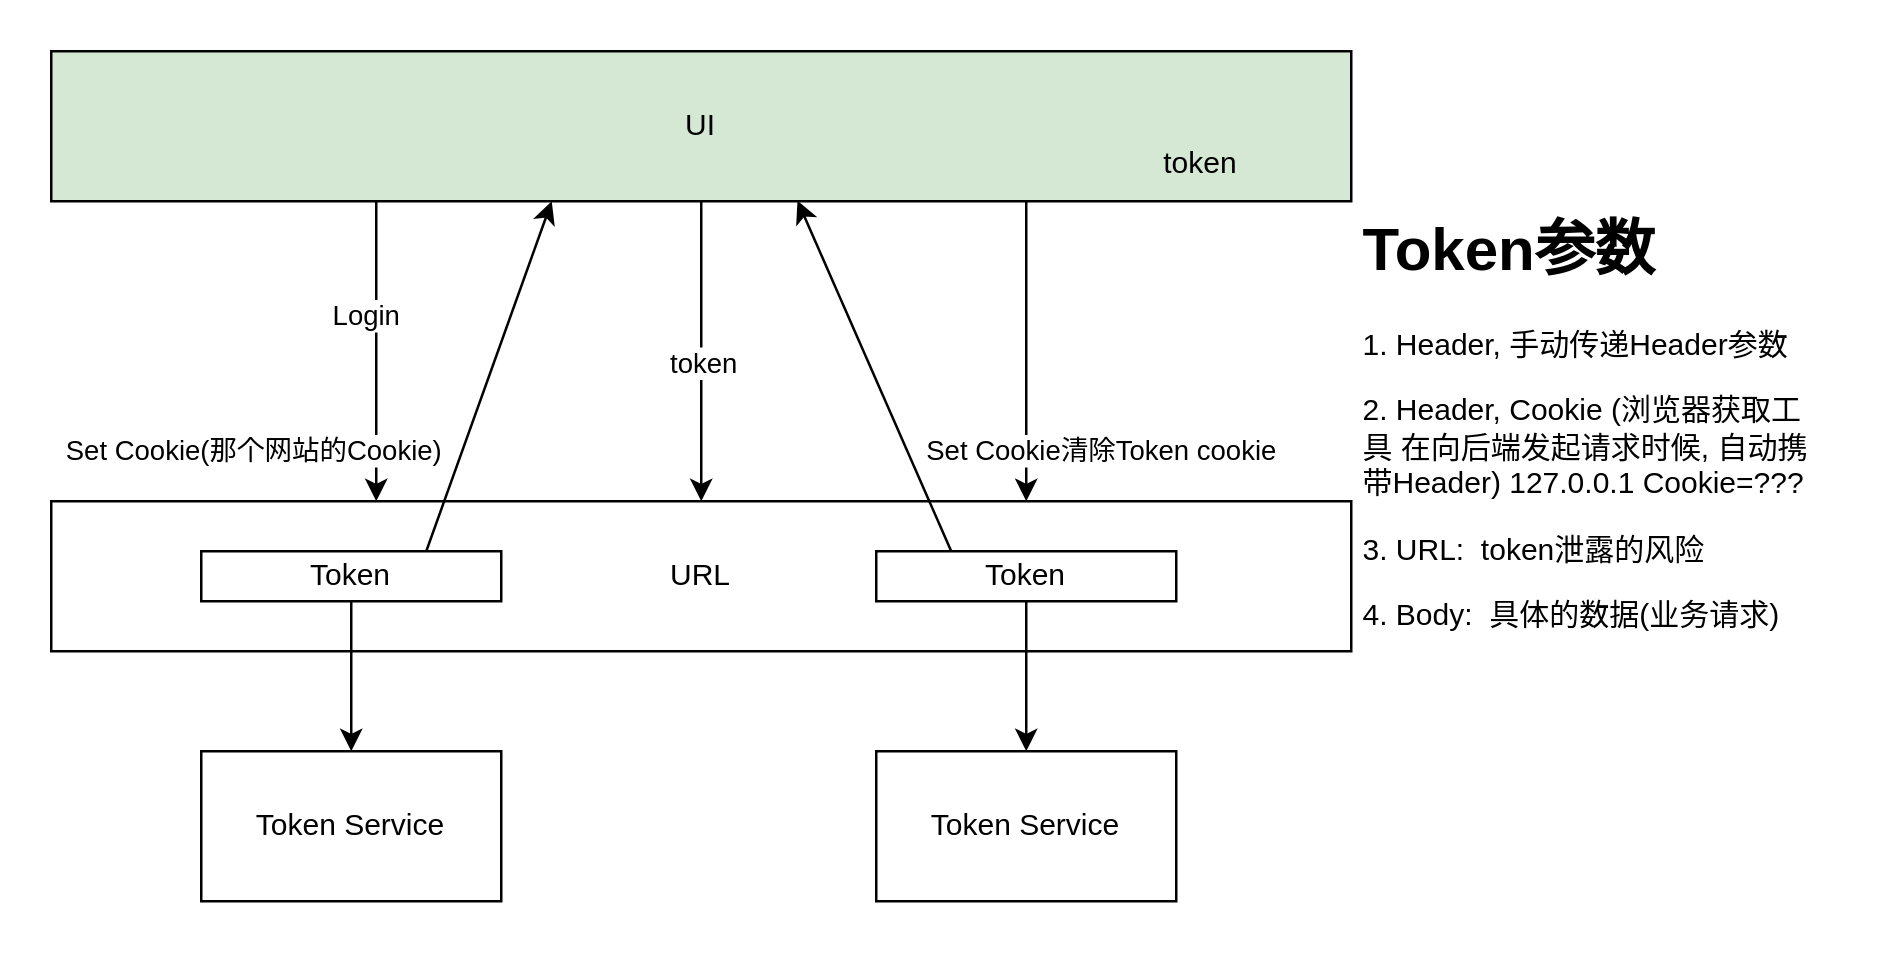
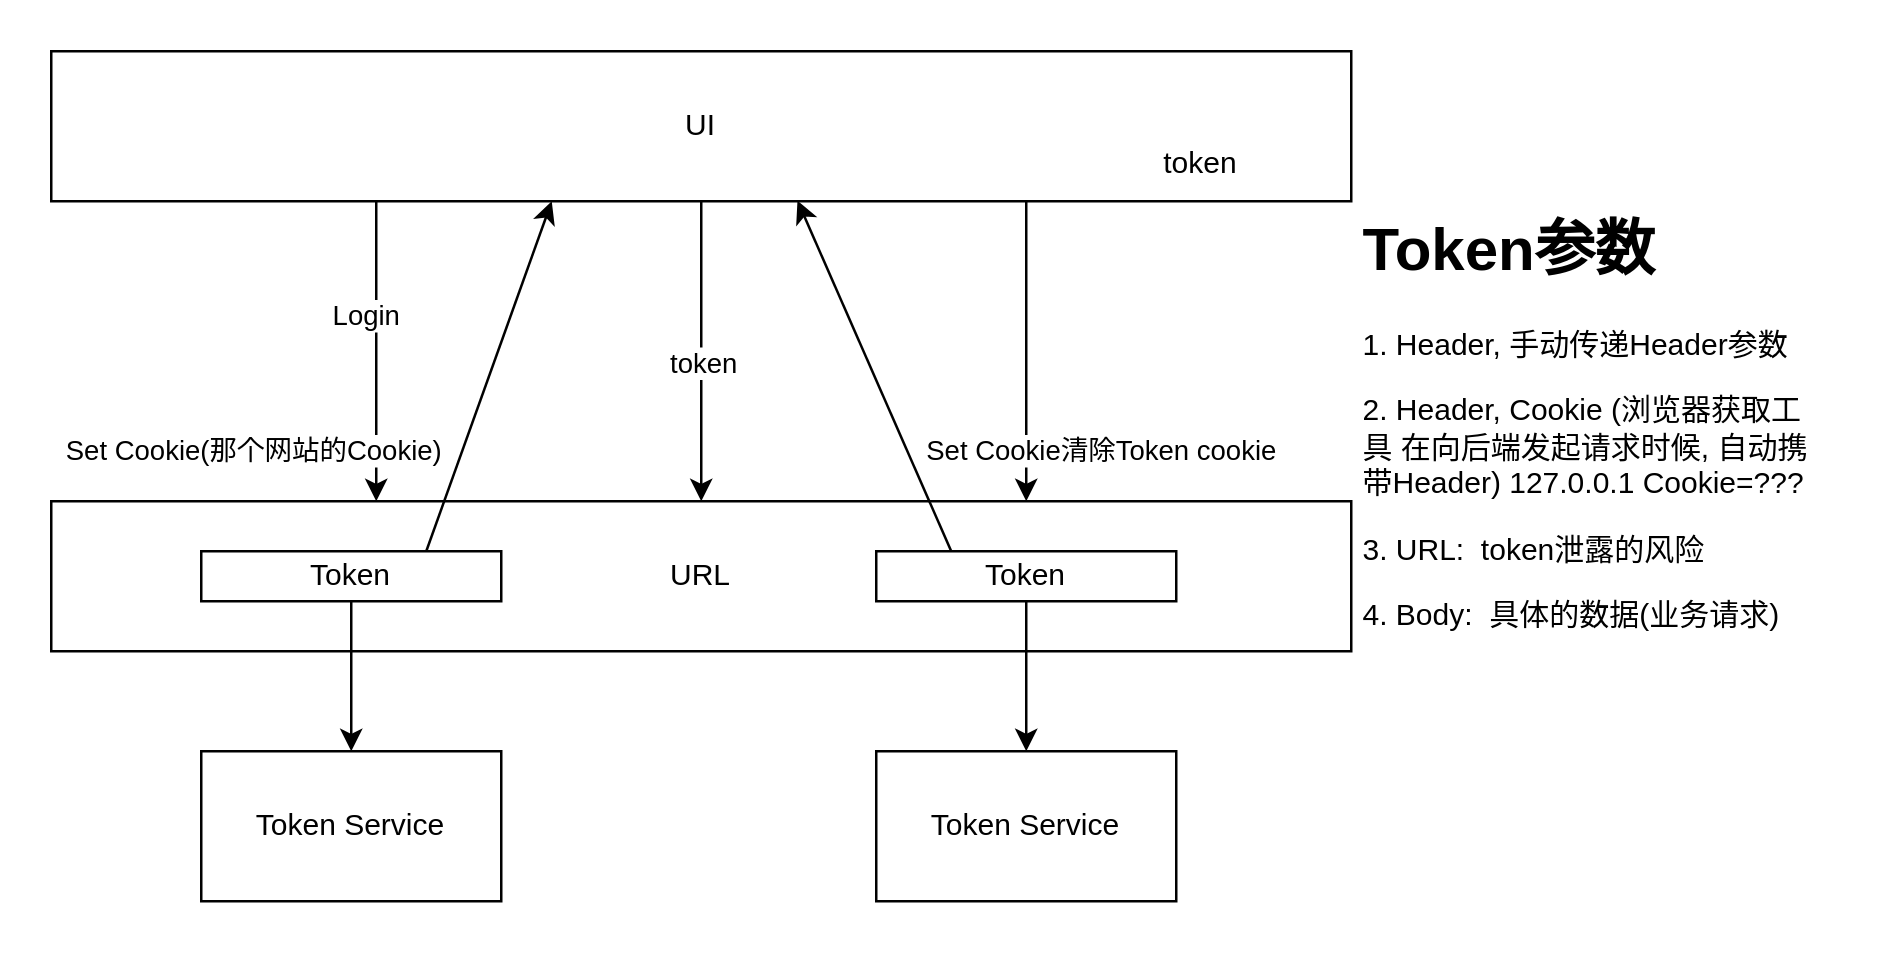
  <mxCell id="0" />
  <mxCell id="1" parent="0" />
  <mxCell id="2" style="edgeStyle=none;html=1;exitX=0.5;exitY=1;exitDx=0;exitDy=0;" edge="1" parent="1" source="7" target="8"><mxGeometry relative="1" as="geometry" /></mxCell>
  <mxCell id="3" value="token" style="edgeLabel;html=1;align=center;verticalAlign=middle;resizable=0;points=[];" vertex="1" connectable="0" parent="2"><mxGeometry x="0.065" relative="1" as="geometry"><mxPoint as="offset" /></mxGeometry></mxCell>
  <mxCell id="4" style="edgeStyle=none;html=1;exitX=0.25;exitY=1;exitDx=0;exitDy=0;entryX=0.25;entryY=0;entryDx=0;entryDy=0;" edge="1" parent="1" source="7" target="8"><mxGeometry relative="1" as="geometry" /></mxCell>
  <mxCell id="5" value="Login" style="edgeLabel;html=1;align=center;verticalAlign=middle;resizable=0;points=[];" vertex="1" connectable="0" parent="4"><mxGeometry x="-0.254" y="-4" relative="1" as="geometry"><mxPoint as="offset" /></mxGeometry></mxCell>
  <mxCell id="6" style="edgeStyle=none;html=1;exitX=0.75;exitY=1;exitDx=0;exitDy=0;entryX=0.75;entryY=0;entryDx=0;entryDy=0;" edge="1" parent="1" source="7" target="8"><mxGeometry relative="1" as="geometry" /></mxCell>
- <mxCell id="7" value="UI" style="rounded=0;whiteSpace=wrap;html=1;fillColor=#d5e8d4;" vertex="1" parent="1"><mxGeometry x="20" y="20" width="520" height="60" as="geometry" /></mxCell>
+ <mxCell id="7" value="UI" style="rounded=0;whiteSpace=wrap;html=1;" vertex="1" parent="1"><mxGeometry x="20" y="20" width="520" height="60" as="geometry" /></mxCell>
  <mxCell id="8" value="URL" style="rounded=0;whiteSpace=wrap;html=1;" vertex="1" parent="1"><mxGeometry x="20" y="200" width="520" height="60" as="geometry" /></mxCell>
  <mxCell id="9" value="token" style="text;html=1;strokeColor=none;fillColor=none;align=center;verticalAlign=middle;whiteSpace=wrap;rounded=0;" vertex="1" parent="1"><mxGeometry x="450" y="50" width="60" height="30" as="geometry" /></mxCell>
  <mxCell id="10" value="&lt;h1&gt;Token参数&lt;/h1&gt;&lt;p&gt;1. Header, 手动传递Header参数&lt;/p&gt;&lt;p&gt;2. Header, Cookie (浏览器获取工具 在向后端发起请求时候, 自动携带Header) 127.0.0.1 Cookie=???&lt;/p&gt;&lt;p&gt;3. URL:&amp;nbsp; token泄露的风险&lt;/p&gt;&lt;p&gt;4. Body:&amp;nbsp; 具体的数据(业务请求)&lt;/p&gt;" style="text;html=1;strokeColor=none;fillColor=none;spacing=5;spacingTop=-20;whiteSpace=wrap;overflow=hidden;rounded=0;" vertex="1" parent="1"><mxGeometry x="540" y="80" width="190" height="180" as="geometry" /></mxCell>
  <mxCell id="11" style="edgeStyle=none;html=1;exitX=0.5;exitY=1;exitDx=0;exitDy=0;" edge="1" parent="1" source="14" target="15"><mxGeometry relative="1" as="geometry" /></mxCell>
  <mxCell id="12" style="edgeStyle=none;html=1;exitX=0.75;exitY=0;exitDx=0;exitDy=0;entryX=0.385;entryY=1;entryDx=0;entryDy=0;entryPerimeter=0;" edge="1" parent="1" source="14" target="7"><mxGeometry relative="1" as="geometry" /></mxCell>
  <mxCell id="13" value="Set Cookie(那个网站的Cookie)" style="edgeLabel;html=1;align=center;verticalAlign=middle;resizable=0;points=[];" vertex="1" connectable="0" parent="12"><mxGeometry x="0.12" relative="1" as="geometry"><mxPoint x="-98" y="38" as="offset" /></mxGeometry></mxCell>
  <mxCell id="14" value="Token" style="rounded=0;whiteSpace=wrap;html=1;" vertex="1" parent="1"><mxGeometry x="80" y="220" width="120" height="20" as="geometry" /></mxCell>
  <mxCell id="15" value="Token Service" style="rounded=0;whiteSpace=wrap;html=1;" vertex="1" parent="1"><mxGeometry x="80" y="300" width="120" height="60" as="geometry" /></mxCell>
  <mxCell id="16" style="edgeStyle=none;html=1;exitX=0.5;exitY=1;exitDx=0;exitDy=0;entryX=0.5;entryY=0;entryDx=0;entryDy=0;" edge="1" parent="1" source="19" target="20"><mxGeometry relative="1" as="geometry" /></mxCell>
  <mxCell id="17" style="edgeStyle=none;html=1;exitX=0.25;exitY=0;exitDx=0;exitDy=0;entryX=0.574;entryY=0.996;entryDx=0;entryDy=0;entryPerimeter=0;" edge="1" parent="1" source="19" target="7"><mxGeometry relative="1" as="geometry" /></mxCell>
  <mxCell id="18" value="Set Cookie清除Token cookie" style="edgeLabel;html=1;align=center;verticalAlign=middle;resizable=0;points=[];" vertex="1" connectable="0" parent="17"><mxGeometry x="0.384" y="2" relative="1" as="geometry"><mxPoint x="104" y="56" as="offset" /></mxGeometry></mxCell>
  <mxCell id="19" value="Token" style="rounded=0;whiteSpace=wrap;html=1;" vertex="1" parent="1"><mxGeometry x="350" y="220" width="120" height="20" as="geometry" /></mxCell>
  <mxCell id="20" value="Token Service" style="rounded=0;whiteSpace=wrap;html=1;" vertex="1" parent="1"><mxGeometry x="350" y="300" width="120" height="60" as="geometry" /></mxCell>
